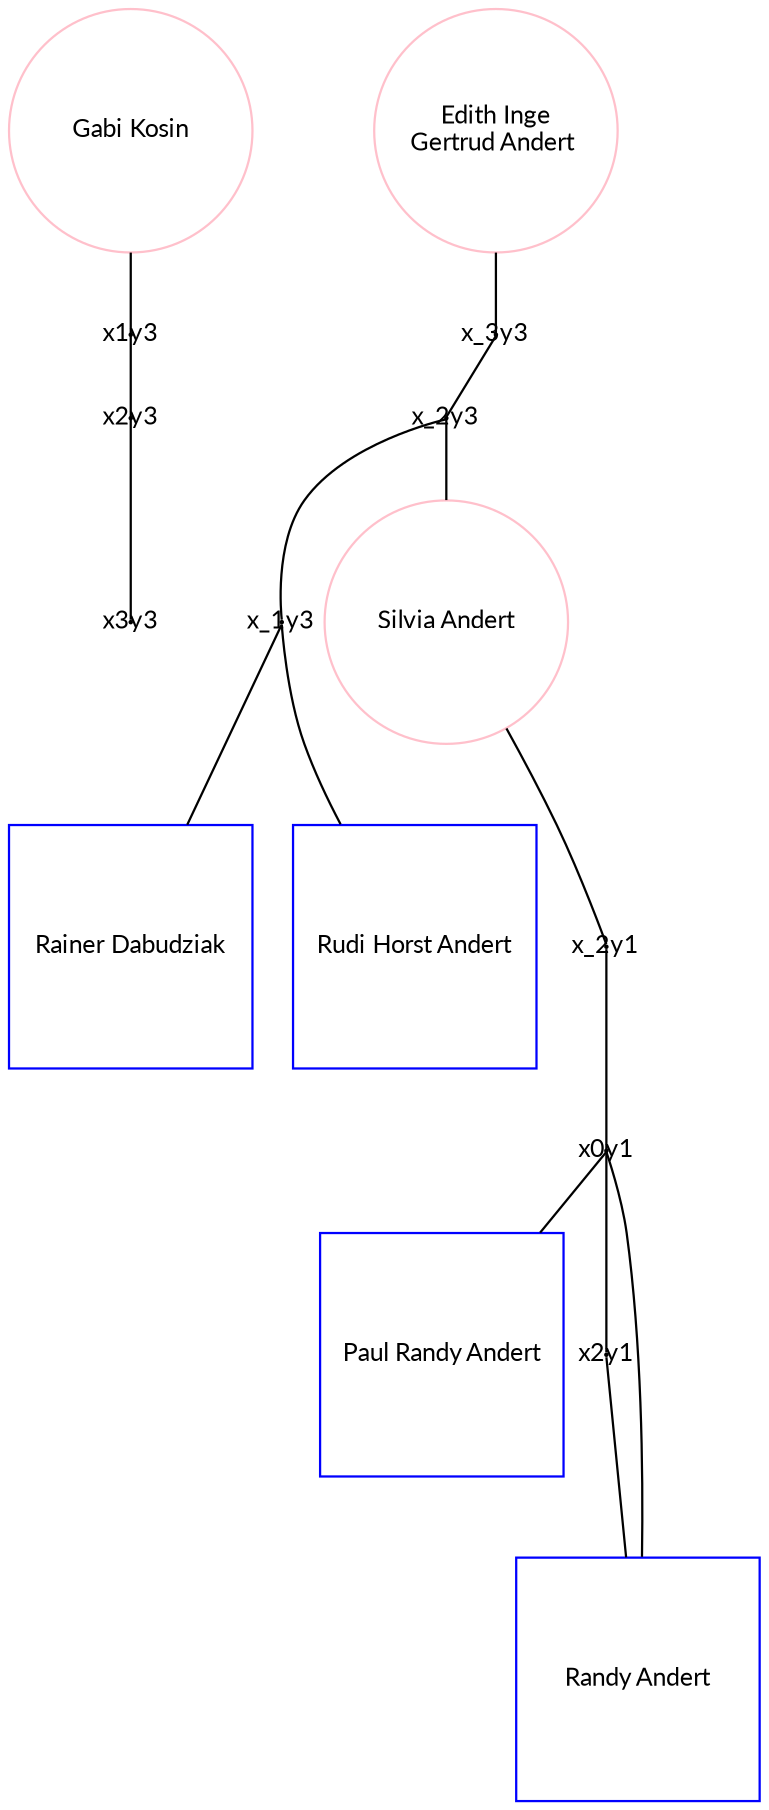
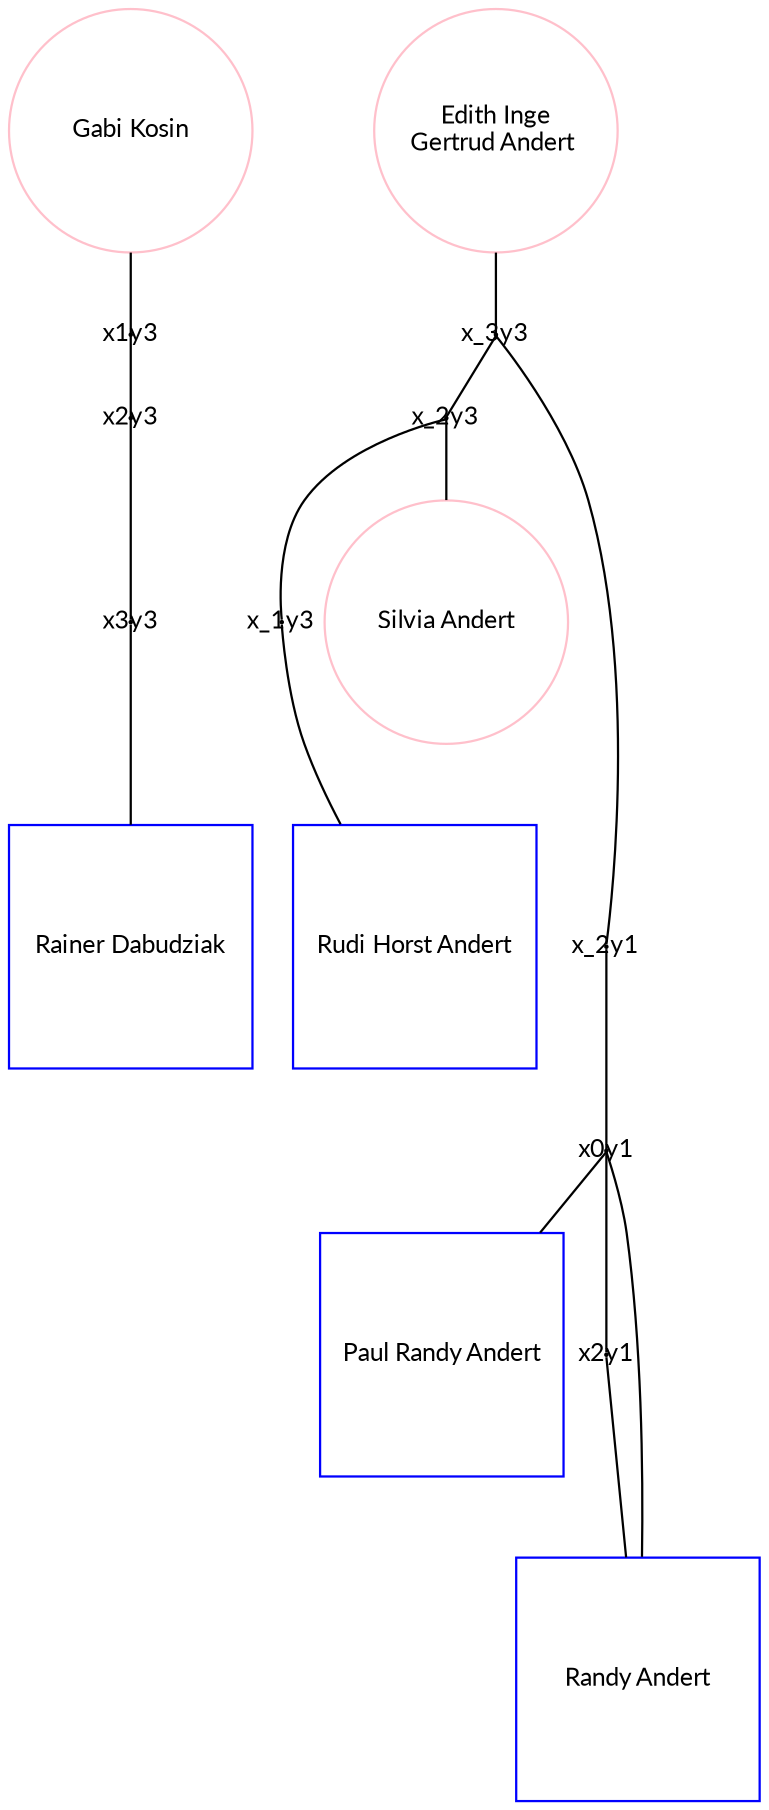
  digraph {
    fontname=Lato
    node [fixedsize=true fontname=Lato fontsize=11 shape=circle]
    edge [arrowhead=none dir=forward fontname=Lato]
    n1 [color=blue height=1.5 label="Paul Randy Andert" shape=square width=1.5]
    x0y1 [height=0.01 width=0.01]
    x2y1 [height=0.01 width=0.01]
    n4 [color=blue height=1.5 label="Randy Andert" shape=square width=1.5]
    n5 [color=pink height=1.5 label="Silvia Andert" width=1.5]
    x_2y1 [height=0.01 width=0.01]
    x_2y3 [height=0.01 width=0.01]
    x_1y3 [height=0.01 width=0.01]
    n9 [color=blue height=1.5 label="Rudi Horst Andert" shape=square width=1.5]
    n10 [color=pink height=1.5 label="Edith Inge\nGertrud Andert " width=1.5]
    x_3y3 [height=0.01 width=0.01]
    x2y3 [height=0.01 width=0.01]
    x3y3 [height=0.01 width=0.01]
    n14 [color=blue height=1.5 label="Rainer Dabudziak" shape=square width=1.5]
    n15 [color=pink height=1.5 label="Gabi Kosin" width=1.5]
    x1y3 [height=0.01 width=0.01]
    x0y1 -> n1
    x0y1 -> x2y1
    x0y1 -> n4
    x2y1 -> n4
-   n5 -> x_2y1
+   x_3y3 -> x_2y1
    x_2y1 -> x0y1
    x_2y3 -> n5
    x_2y3 -> x_1y3
    x_1y3 -> n9
    n10 -> x_3y3
    x_3y3 -> x_2y3
    x2y3 -> x3y3
-   x_1y3 -> n14
+   x3y3 -> n14
    n15 -> x1y3
    x1y3 -> x2y3
  }
